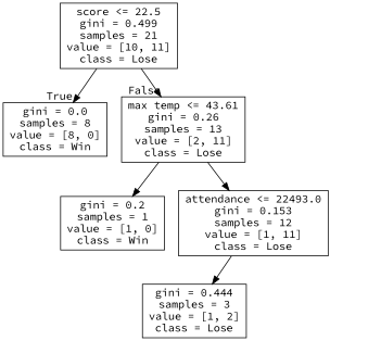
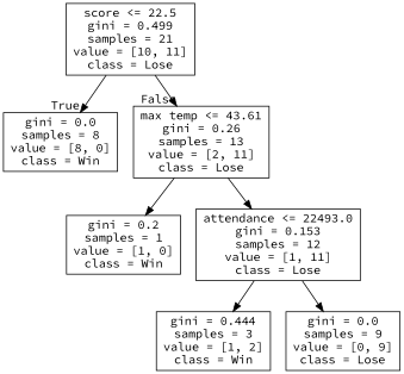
  digraph {
    fontname="Source Code Pro"
    node [fontname="Source Code Pro" shape=box]
    edge [fontname="Source Code Pro"]
    n1 [label="score <= 22.5\ngini = 0.499\nsamples = 21\nvalue = [10, 11]\nclass = Lose"]
    n2 [label="gini = 0.0\nsamples = 8\nvalue = [8, 0]\nclass = Win"]
    n3 [label="max temp <= 43.61\ngini = 0.26\nsamples = 13\nvalue = [2, 11]\nclass = Lose"]
    n4 [label="gini = 0.2\nsamples = 1\nvalue = [1, 0]\nclass = Win"]
    n5 [label="attendance <= 22493.0\ngini = 0.153\nsamples = 12\nvalue = [1, 11]\nclass = Lose"]
-   n6 [label="gini = 0.444\nsamples = 3\nvalue = [1, 2]\nclass = Lose"]
+   n6 [label="gini = 0.444\nsamples = 3\nvalue = [1, 2]\nclass = Win"]
+   n7 [label="gini = 0.0\nsamples = 9\nvalue = [0, 9]\nclass = Lose"]
    n1 -> n2 [headlabel=True labelangle=45 labeldistance=2.5]
    n1 -> n3 [headlabel=False labelangle=-45 labeldistance=2.5]
    n3 -> n4
    n3 -> n5
    n5 -> n6
+   n5 -> n7
  }
